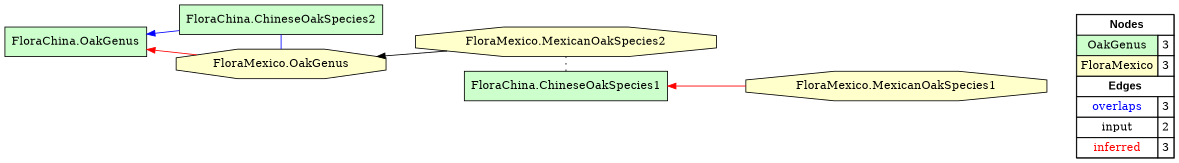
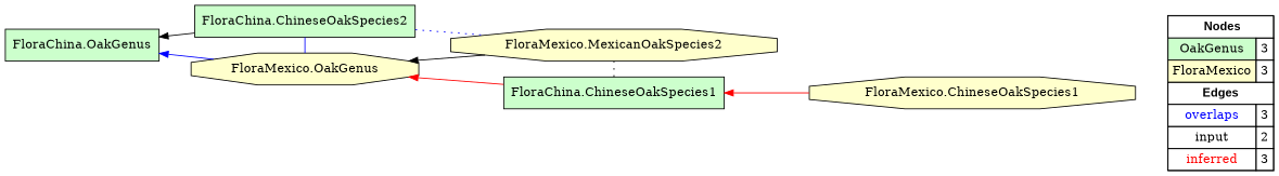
  digraph {
    rankdir=RL
    node [fillcolor="#CCFFCC" shape=box style=filled]
    edge [arrowhead=normal color="#000000" constraint=true penwidth=1 style=solid]
    n1 [fillcolor=white label=<   <TABLE BORDER="0" CELLBORDER="1" CELLSPACING="0" CELLPADDING="4">  <TR> <TD COLSPAN="2"><font face="Arial Black"> Nodes</font></TD> </TR>  <TR>   <TD bgcolor="#CCFFCC">OakGenus</TD>   <TD>3</TD>   </TR>  <TR>   <TD bgcolor="#FFFFCC">FloraMexico</TD>   <TD>3</TD>   </TR>  <TR> <TD COLSPAN="2"><font face = "Arial Black"> Edges </font></TD> </TR>  <TR>   <TD><font color ="#0000FF">overlaps</font></TD>   <TD>3</TD>   </TR>  <TR>   <TD><font color ="#000000">input</font></TD>   <TD>2</TD>   </TR>  <TR>   <TD><font color ="#FF0000">inferred</font></TD>   <TD>3</TD>   </TR>  </TABLE>   > margin=0]
    "FloraChina.ChineseOakSpecies2"
    "FloraChina.OakGenus"
    "FloraMexico.OakGenus" [fillcolor="#FFFFCC" shape=octagon]
    "FloraMexico.MexicanOakSpecies2" [fillcolor="#FFFFCC" shape=octagon]
    "FloraChina.ChineseOakSpecies1"
-   "FloraMexico.MexicanOakSpecies1" [fillcolor="#FFFFCC" shape=octagon]
+   "FloraMexico.MexicanOakSpecies1" [fillcolor="#FFFFCC" shape=octagon label="FloraMexico.ChineseOakSpecies1"]
    subgraph sub_1 {
      rank=source
      n1
    }
-   "FloraChina.ChineseOakSpecies2" -> "FloraChina.OakGenus" [color="#0000FF"]
+   "FloraChina.ChineseOakSpecies2" -> "FloraChina.OakGenus"
    "FloraChina.ChineseOakSpecies2" -> "FloraMexico.OakGenus" [arrowhead=none color="#0000FF" constraint=false]
-   "FloraMexico.OakGenus" -> "FloraChina.OakGenus" [color="#FF0000"]
+   "FloraChina.ChineseOakSpecies2" -> "FloraMexico.MexicanOakSpecies2" [arrowhead=none color="#0000FF" constraint=false style=dotted]
+   "FloraMexico.OakGenus" -> "FloraChina.OakGenus" [color="#0000FF"]
    "FloraMexico.MexicanOakSpecies2" -> "FloraMexico.OakGenus"
+   "FloraChina.ChineseOakSpecies1" -> "FloraMexico.OakGenus" [color="#FF0000"]
    "FloraChina.ChineseOakSpecies1" -> "FloraMexico.MexicanOakSpecies2" [arrowhead=none constraint=false style=dotted]
    "FloraMexico.MexicanOakSpecies1" -> "FloraChina.ChineseOakSpecies1" [color="#FF0000"]
  }
